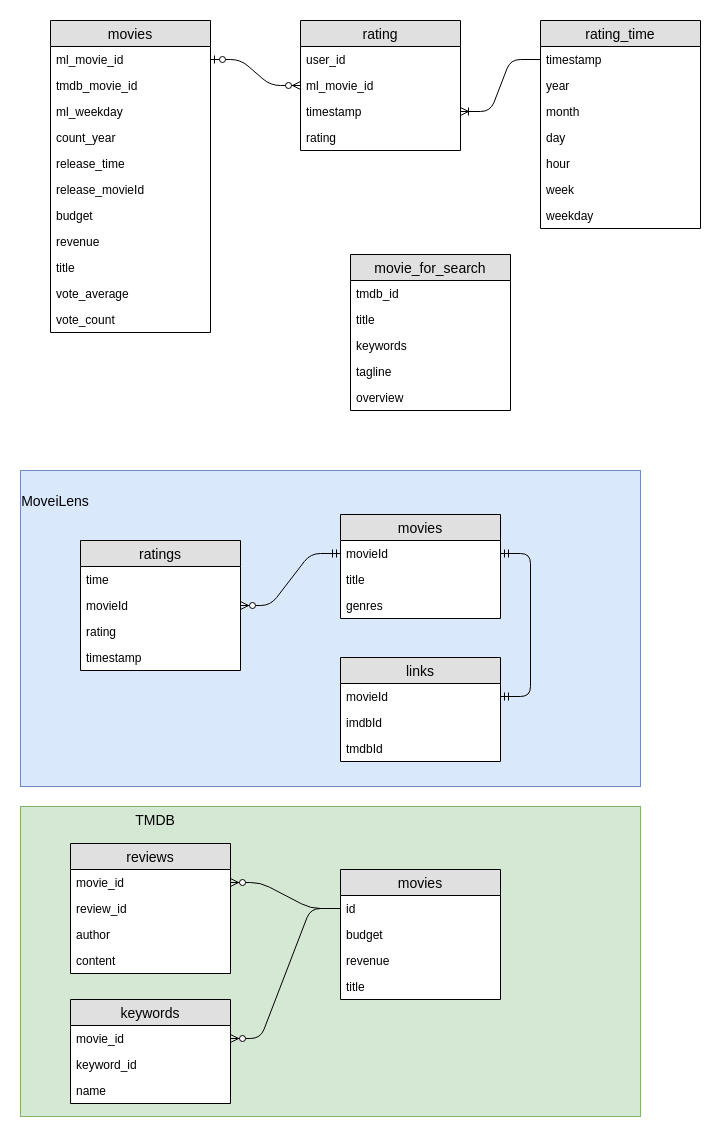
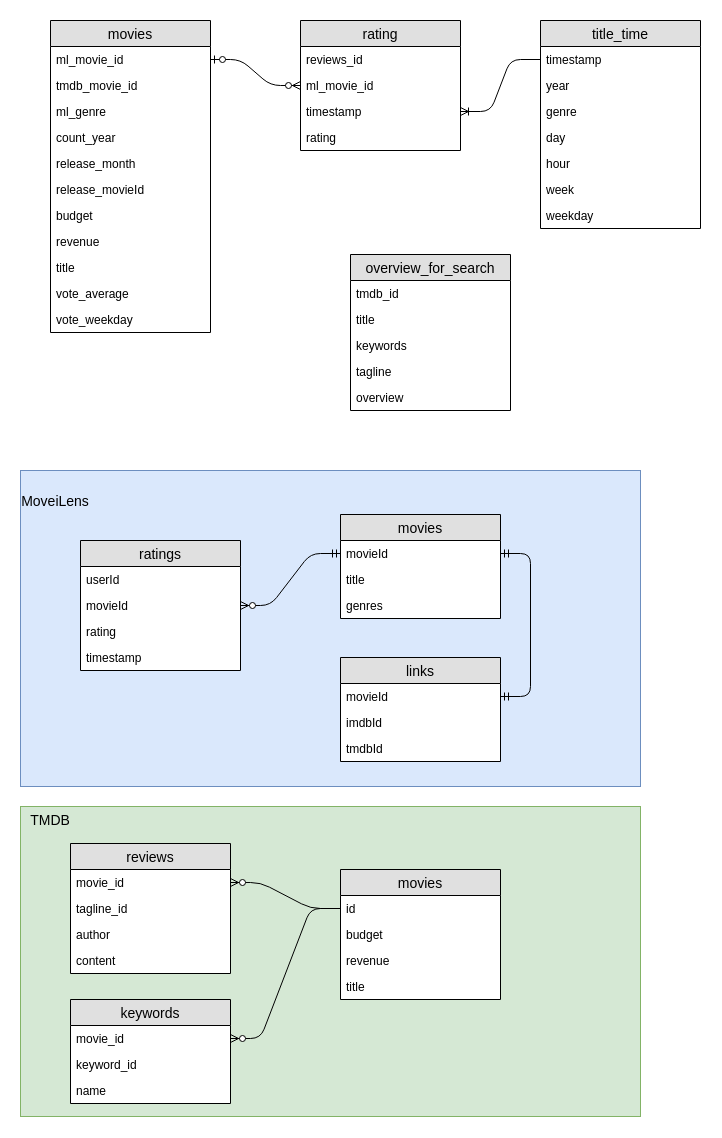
  <mxCell id="0" />
  <mxCell id="1" parent="0" />
  <mxCell id="2" value="" style="rounded=0;whiteSpace=wrap;html=1;fillColor=#d5e8d4;strokeColor=#82b366;" vertex="1" parent="1"><mxGeometry x="20" y="806" width="620" height="310" as="geometry" /></mxCell>
  <mxCell id="3" value="" style="rounded=0;whiteSpace=wrap;html=1;fillColor=#dae8fc;strokeColor=#6c8ebf;" vertex="1" parent="1"><mxGeometry x="20" y="470" width="620" height="316" as="geometry" /></mxCell>
  <mxCell id="4" value="rating" style="swimlane;fontStyle=0;childLayout=stackLayout;horizontal=1;startSize=26;fillColor=#e0e0e0;horizontalStack=0;resizeParent=1;resizeParentMax=0;resizeLast=0;collapsible=1;marginBottom=0;swimlaneFillColor=#ffffff;align=center;fontSize=14;" parent="1" vertex="1"><mxGeometry x="300" y="20" width="160" height="130" as="geometry" /></mxCell>
- <mxCell id="5" value="user_id" style="text;strokeColor=none;fillColor=none;spacingLeft=4;spacingRight=4;overflow=hidden;rotatable=0;points=[[0,0.5],[1,0.5]];portConstraint=eastwest;fontSize=12;" parent="4" vertex="1"><mxGeometry y="26" width="160" height="26" as="geometry" /></mxCell>
+ <mxCell id="5" value="reviews_id" style="text;strokeColor=none;fillColor=none;spacingLeft=4;spacingRight=4;overflow=hidden;rotatable=0;points=[[0,0.5],[1,0.5]];portConstraint=eastwest;fontSize=12;" parent="4" vertex="1"><mxGeometry y="26" width="160" height="26" as="geometry" /></mxCell>
  <mxCell id="6" value="ml_movie_id" style="text;strokeColor=none;fillColor=none;spacingLeft=4;spacingRight=4;overflow=hidden;rotatable=0;points=[[0,0.5],[1,0.5]];portConstraint=eastwest;fontSize=12;" parent="4" vertex="1"><mxGeometry y="52" width="160" height="26" as="geometry" /></mxCell>
  <mxCell id="7" value="timestamp" style="text;strokeColor=none;fillColor=none;spacingLeft=4;spacingRight=4;overflow=hidden;rotatable=0;points=[[0,0.5],[1,0.5]];portConstraint=eastwest;fontSize=12;" vertex="1" parent="4"><mxGeometry y="78" width="160" height="26" as="geometry" /></mxCell>
  <mxCell id="8" value="rating" style="text;strokeColor=none;fillColor=none;spacingLeft=4;spacingRight=4;overflow=hidden;rotatable=0;points=[[0,0.5],[1,0.5]];portConstraint=eastwest;fontSize=12;" parent="4" vertex="1"><mxGeometry y="104" width="160" height="26" as="geometry" /></mxCell>
  <mxCell id="9" value="movies" style="swimlane;fontStyle=0;childLayout=stackLayout;horizontal=1;startSize=26;fillColor=#e0e0e0;horizontalStack=0;resizeParent=1;resizeParentMax=0;resizeLast=0;collapsible=1;marginBottom=0;swimlaneFillColor=#ffffff;align=center;fontSize=14;" parent="1" vertex="1"><mxGeometry x="50" y="20" width="160" height="312" as="geometry" /></mxCell>
  <mxCell id="10" value="ml_movie_id" style="text;strokeColor=none;fillColor=none;spacingLeft=4;spacingRight=4;overflow=hidden;rotatable=0;points=[[0,0.5],[1,0.5]];portConstraint=eastwest;fontSize=12;" parent="9" vertex="1"><mxGeometry y="26" width="160" height="26" as="geometry" /></mxCell>
  <mxCell id="11" value="tmdb_movie_id" style="text;strokeColor=none;fillColor=none;spacingLeft=4;spacingRight=4;overflow=hidden;rotatable=0;points=[[0,0.5],[1,0.5]];portConstraint=eastwest;fontSize=12;" vertex="1" parent="9"><mxGeometry y="52" width="160" height="26" as="geometry" /></mxCell>
- <mxCell id="12" value="ml_weekday" style="text;strokeColor=none;fillColor=none;spacingLeft=4;spacingRight=4;overflow=hidden;rotatable=0;points=[[0,0.5],[1,0.5]];portConstraint=eastwest;fontSize=12;" parent="9" vertex="1"><mxGeometry y="78" width="160" height="26" as="geometry" /></mxCell>
+ <mxCell id="12" value="ml_genre" style="text;strokeColor=none;fillColor=none;spacingLeft=4;spacingRight=4;overflow=hidden;rotatable=0;points=[[0,0.5],[1,0.5]];portConstraint=eastwest;fontSize=12;" parent="9" vertex="1"><mxGeometry y="78" width="160" height="26" as="geometry" /></mxCell>
  <mxCell id="13" value="count_year" style="text;strokeColor=none;fillColor=none;spacingLeft=4;spacingRight=4;overflow=hidden;rotatable=0;points=[[0,0.5],[1,0.5]];portConstraint=eastwest;fontSize=12;" vertex="1" parent="9"><mxGeometry y="104" width="160" height="26" as="geometry" /></mxCell>
- <mxCell id="14" value="release_time" style="text;strokeColor=none;fillColor=none;spacingLeft=4;spacingRight=4;overflow=hidden;rotatable=0;points=[[0,0.5],[1,0.5]];portConstraint=eastwest;fontSize=12;" parent="9" vertex="1"><mxGeometry y="130" width="160" height="26" as="geometry" /></mxCell>
+ <mxCell id="14" value="release_month" style="text;strokeColor=none;fillColor=none;spacingLeft=4;spacingRight=4;overflow=hidden;rotatable=0;points=[[0,0.5],[1,0.5]];portConstraint=eastwest;fontSize=12;" parent="9" vertex="1"><mxGeometry y="130" width="160" height="26" as="geometry" /></mxCell>
  <mxCell id="15" value="release_movieId" style="text;strokeColor=none;fillColor=none;spacingLeft=4;spacingRight=4;overflow=hidden;rotatable=0;points=[[0,0.5],[1,0.5]];portConstraint=eastwest;fontSize=12;" vertex="1" parent="9"><mxGeometry y="156" width="160" height="26" as="geometry" /></mxCell>
  <mxCell id="16" value="budget" style="text;strokeColor=none;fillColor=none;spacingLeft=4;spacingRight=4;overflow=hidden;rotatable=0;points=[[0,0.5],[1,0.5]];portConstraint=eastwest;fontSize=12;" vertex="1" parent="9"><mxGeometry y="182" width="160" height="26" as="geometry" /></mxCell>
  <mxCell id="17" value="revenue" style="text;strokeColor=none;fillColor=none;spacingLeft=4;spacingRight=4;overflow=hidden;rotatable=0;points=[[0,0.5],[1,0.5]];portConstraint=eastwest;fontSize=12;" vertex="1" parent="9"><mxGeometry y="208" width="160" height="26" as="geometry" /></mxCell>
  <mxCell id="18" value="title" style="text;strokeColor=none;fillColor=none;spacingLeft=4;spacingRight=4;overflow=hidden;rotatable=0;points=[[0,0.5],[1,0.5]];portConstraint=eastwest;fontSize=12;" vertex="1" parent="9"><mxGeometry y="234" width="160" height="26" as="geometry" /></mxCell>
  <mxCell id="19" value="vote_average" style="text;strokeColor=none;fillColor=none;spacingLeft=4;spacingRight=4;overflow=hidden;rotatable=0;points=[[0,0.5],[1,0.5]];portConstraint=eastwest;fontSize=12;" vertex="1" parent="9"><mxGeometry y="260" width="160" height="26" as="geometry" /></mxCell>
- <mxCell id="20" value="vote_count" style="text;strokeColor=none;fillColor=none;spacingLeft=4;spacingRight=4;overflow=hidden;rotatable=0;points=[[0,0.5],[1,0.5]];portConstraint=eastwest;fontSize=12;" vertex="1" parent="9"><mxGeometry y="286" width="160" height="26" as="geometry" /></mxCell>
+ <mxCell id="20" value="vote_weekday" style="text;strokeColor=none;fillColor=none;spacingLeft=4;spacingRight=4;overflow=hidden;rotatable=0;points=[[0,0.5],[1,0.5]];portConstraint=eastwest;fontSize=12;" vertex="1" parent="9"><mxGeometry y="286" width="160" height="26" as="geometry" /></mxCell>
  <mxCell id="21" value="movies" style="swimlane;fontStyle=0;childLayout=stackLayout;horizontal=1;startSize=26;fillColor=#e0e0e0;horizontalStack=0;resizeParent=1;resizeParentMax=0;resizeLast=0;collapsible=1;marginBottom=0;swimlaneFillColor=#ffffff;align=center;fontSize=14;" vertex="1" parent="1"><mxGeometry x="340" y="514" width="160" height="104" as="geometry" /></mxCell>
  <mxCell id="22" value="movieId" style="text;strokeColor=none;fillColor=none;spacingLeft=4;spacingRight=4;overflow=hidden;rotatable=0;points=[[0,0.5],[1,0.5]];portConstraint=eastwest;fontSize=12;" vertex="1" parent="21"><mxGeometry y="26" width="160" height="26" as="geometry" /></mxCell>
  <mxCell id="23" value="title" style="text;strokeColor=none;fillColor=none;spacingLeft=4;spacingRight=4;overflow=hidden;rotatable=0;points=[[0,0.5],[1,0.5]];portConstraint=eastwest;fontSize=12;" vertex="1" parent="21"><mxGeometry y="52" width="160" height="26" as="geometry" /></mxCell>
  <mxCell id="24" value="genres" style="text;strokeColor=none;fillColor=none;spacingLeft=4;spacingRight=4;overflow=hidden;rotatable=0;points=[[0,0.5],[1,0.5]];portConstraint=eastwest;fontSize=12;" vertex="1" parent="21"><mxGeometry y="78" width="160" height="26" as="geometry" /></mxCell>
  <mxCell id="25" value="links" style="swimlane;fontStyle=0;childLayout=stackLayout;horizontal=1;startSize=26;fillColor=#e0e0e0;horizontalStack=0;resizeParent=1;resizeParentMax=0;resizeLast=0;collapsible=1;marginBottom=0;swimlaneFillColor=#ffffff;align=center;fontSize=14;" vertex="1" parent="1"><mxGeometry x="340" y="657" width="160" height="104" as="geometry" /></mxCell>
  <mxCell id="26" value="movieId" style="text;strokeColor=none;fillColor=none;spacingLeft=4;spacingRight=4;overflow=hidden;rotatable=0;points=[[0,0.5],[1,0.5]];portConstraint=eastwest;fontSize=12;" vertex="1" parent="25"><mxGeometry y="26" width="160" height="26" as="geometry" /></mxCell>
  <mxCell id="27" value="imdbId" style="text;strokeColor=none;fillColor=none;spacingLeft=4;spacingRight=4;overflow=hidden;rotatable=0;points=[[0,0.5],[1,0.5]];portConstraint=eastwest;fontSize=12;" vertex="1" parent="25"><mxGeometry y="52" width="160" height="26" as="geometry" /></mxCell>
  <mxCell id="28" value="tmdbId" style="text;strokeColor=none;fillColor=none;spacingLeft=4;spacingRight=4;overflow=hidden;rotatable=0;points=[[0,0.5],[1,0.5]];portConstraint=eastwest;fontSize=12;" vertex="1" parent="25"><mxGeometry y="78" width="160" height="26" as="geometry" /></mxCell>
  <mxCell id="29" value="ratings" style="swimlane;fontStyle=0;childLayout=stackLayout;horizontal=1;startSize=26;fillColor=#e0e0e0;horizontalStack=0;resizeParent=1;resizeParentMax=0;resizeLast=0;collapsible=1;marginBottom=0;swimlaneFillColor=#ffffff;align=center;fontSize=14;" vertex="1" parent="1"><mxGeometry x="80" y="540" width="160" height="130" as="geometry" /></mxCell>
- <mxCell id="30" value="time" style="text;strokeColor=none;fillColor=none;spacingLeft=4;spacingRight=4;overflow=hidden;rotatable=0;points=[[0,0.5],[1,0.5]];portConstraint=eastwest;fontSize=12;" vertex="1" parent="29"><mxGeometry y="26" width="160" height="26" as="geometry" /></mxCell>
+ <mxCell id="30" value="userId" style="text;strokeColor=none;fillColor=none;spacingLeft=4;spacingRight=4;overflow=hidden;rotatable=0;points=[[0,0.5],[1,0.5]];portConstraint=eastwest;fontSize=12;" vertex="1" parent="29"><mxGeometry y="26" width="160" height="26" as="geometry" /></mxCell>
  <mxCell id="31" value="movieId" style="text;strokeColor=none;fillColor=none;spacingLeft=4;spacingRight=4;overflow=hidden;rotatable=0;points=[[0,0.5],[1,0.5]];portConstraint=eastwest;fontSize=12;" vertex="1" parent="29"><mxGeometry y="52" width="160" height="26" as="geometry" /></mxCell>
  <mxCell id="32" value="rating" style="text;strokeColor=none;fillColor=none;spacingLeft=4;spacingRight=4;overflow=hidden;rotatable=0;points=[[0,0.5],[1,0.5]];portConstraint=eastwest;fontSize=12;" vertex="1" parent="29"><mxGeometry y="78" width="160" height="26" as="geometry" /></mxCell>
  <mxCell id="33" value="timestamp" style="text;strokeColor=none;fillColor=none;spacingLeft=4;spacingRight=4;overflow=hidden;rotatable=0;points=[[0,0.5],[1,0.5]];portConstraint=eastwest;fontSize=12;" vertex="1" parent="29"><mxGeometry y="104" width="160" height="26" as="geometry" /></mxCell>
  <mxCell id="34" value="movies" style="swimlane;fontStyle=0;childLayout=stackLayout;horizontal=1;startSize=26;fillColor=#e0e0e0;horizontalStack=0;resizeParent=1;resizeParentMax=0;resizeLast=0;collapsible=1;marginBottom=0;swimlaneFillColor=#ffffff;align=center;fontSize=14;" vertex="1" parent="1"><mxGeometry x="340" y="869" width="160" height="130" as="geometry" /></mxCell>
  <mxCell id="35" value="id" style="text;strokeColor=none;fillColor=none;spacingLeft=4;spacingRight=4;overflow=hidden;rotatable=0;points=[[0,0.5],[1,0.5]];portConstraint=eastwest;fontSize=12;" vertex="1" parent="34"><mxGeometry y="26" width="160" height="26" as="geometry" /></mxCell>
  <mxCell id="36" value="budget" style="text;strokeColor=none;fillColor=none;spacingLeft=4;spacingRight=4;overflow=hidden;rotatable=0;points=[[0,0.5],[1,0.5]];portConstraint=eastwest;fontSize=12;" vertex="1" parent="34"><mxGeometry y="52" width="160" height="26" as="geometry" /></mxCell>
  <mxCell id="37" value="revenue" style="text;strokeColor=none;fillColor=none;spacingLeft=4;spacingRight=4;overflow=hidden;rotatable=0;points=[[0,0.5],[1,0.5]];portConstraint=eastwest;fontSize=12;" vertex="1" parent="34"><mxGeometry y="78" width="160" height="26" as="geometry" /></mxCell>
  <mxCell id="38" value="title" style="text;strokeColor=none;fillColor=none;spacingLeft=4;spacingRight=4;overflow=hidden;rotatable=0;points=[[0,0.5],[1,0.5]];portConstraint=eastwest;fontSize=12;" vertex="1" parent="34"><mxGeometry y="104" width="160" height="26" as="geometry" /></mxCell>
  <mxCell id="39" value="reviews" style="swimlane;fontStyle=0;childLayout=stackLayout;horizontal=1;startSize=26;fillColor=#e0e0e0;horizontalStack=0;resizeParent=1;resizeParentMax=0;resizeLast=0;collapsible=1;marginBottom=0;swimlaneFillColor=#ffffff;align=center;fontSize=14;" vertex="1" parent="1"><mxGeometry x="70" y="843" width="160" height="130" as="geometry" /></mxCell>
  <mxCell id="40" value="movie_id" style="text;strokeColor=none;fillColor=none;spacingLeft=4;spacingRight=4;overflow=hidden;rotatable=0;points=[[0,0.5],[1,0.5]];portConstraint=eastwest;fontSize=12;" vertex="1" parent="39"><mxGeometry y="26" width="160" height="26" as="geometry" /></mxCell>
- <mxCell id="41" value="review_id" style="text;strokeColor=none;fillColor=none;spacingLeft=4;spacingRight=4;overflow=hidden;rotatable=0;points=[[0,0.5],[1,0.5]];portConstraint=eastwest;fontSize=12;" vertex="1" parent="39"><mxGeometry y="52" width="160" height="26" as="geometry" /></mxCell>
+ <mxCell id="41" value="tagline_id" style="text;strokeColor=none;fillColor=none;spacingLeft=4;spacingRight=4;overflow=hidden;rotatable=0;points=[[0,0.5],[1,0.5]];portConstraint=eastwest;fontSize=12;" vertex="1" parent="39"><mxGeometry y="52" width="160" height="26" as="geometry" /></mxCell>
  <mxCell id="42" value="author" style="text;strokeColor=none;fillColor=none;spacingLeft=4;spacingRight=4;overflow=hidden;rotatable=0;points=[[0,0.5],[1,0.5]];portConstraint=eastwest;fontSize=12;" vertex="1" parent="39"><mxGeometry y="78" width="160" height="26" as="geometry" /></mxCell>
  <mxCell id="43" value="content" style="text;strokeColor=none;fillColor=none;spacingLeft=4;spacingRight=4;overflow=hidden;rotatable=0;points=[[0,0.5],[1,0.5]];portConstraint=eastwest;fontSize=12;" vertex="1" parent="39"><mxGeometry y="104" width="160" height="26" as="geometry" /></mxCell>
  <mxCell id="44" value="keywords" style="swimlane;fontStyle=0;childLayout=stackLayout;horizontal=1;startSize=26;fillColor=#e0e0e0;horizontalStack=0;resizeParent=1;resizeParentMax=0;resizeLast=0;collapsible=1;marginBottom=0;swimlaneFillColor=#ffffff;align=center;fontSize=14;" vertex="1" parent="1"><mxGeometry x="70" y="999" width="160" height="104" as="geometry" /></mxCell>
  <mxCell id="45" value="movie_id" style="text;strokeColor=none;fillColor=none;spacingLeft=4;spacingRight=4;overflow=hidden;rotatable=0;points=[[0,0.5],[1,0.5]];portConstraint=eastwest;fontSize=12;" vertex="1" parent="44"><mxGeometry y="26" width="160" height="26" as="geometry" /></mxCell>
  <mxCell id="46" value="keyword_id" style="text;strokeColor=none;fillColor=none;spacingLeft=4;spacingRight=4;overflow=hidden;rotatable=0;points=[[0,0.5],[1,0.5]];portConstraint=eastwest;fontSize=12;" vertex="1" parent="44"><mxGeometry y="52" width="160" height="26" as="geometry" /></mxCell>
  <mxCell id="47" value="name" style="text;strokeColor=none;fillColor=none;spacingLeft=4;spacingRight=4;overflow=hidden;rotatable=0;points=[[0,0.5],[1,0.5]];portConstraint=eastwest;fontSize=12;" vertex="1" parent="44"><mxGeometry y="78" width="160" height="26" as="geometry" /></mxCell>
  <mxCell id="48" value="" style="edgeStyle=entityRelationEdgeStyle;fontSize=12;html=1;endArrow=ERmandOne;startArrow=ERmandOne;" edge="1" parent="1" source="22" target="26"><mxGeometry width="100" height="100" relative="1" as="geometry"><mxPoint x="270" y="790" as="sourcePoint" /><mxPoint x="370" y="690" as="targetPoint" /></mxGeometry></mxCell>
  <mxCell id="49" value="" style="edgeStyle=entityRelationEdgeStyle;fontSize=12;html=1;endArrow=ERzeroToMany;startArrow=ERmandOne;" edge="1" parent="1" source="22" target="31"><mxGeometry width="100" height="100" relative="1" as="geometry"><mxPoint x="130" y="810" as="sourcePoint" /><mxPoint x="230" y="710" as="targetPoint" /></mxGeometry></mxCell>
  <mxCell id="50" value="" style="edgeStyle=entityRelationEdgeStyle;fontSize=12;html=1;endArrow=ERzeroToMany;endFill=1;" edge="1" parent="1" source="35" target="40"><mxGeometry width="100" height="100" relative="1" as="geometry"><mxPoint x="-60" y="1350" as="sourcePoint" /><mxPoint x="40" y="1250" as="targetPoint" /></mxGeometry></mxCell>
  <mxCell id="51" value="" style="edgeStyle=entityRelationEdgeStyle;fontSize=12;html=1;endArrow=ERzeroToMany;endFill=1;" edge="1" parent="1" source="35" target="45"><mxGeometry width="100" height="100" relative="1" as="geometry"><mxPoint x="-30" y="1190" as="sourcePoint" /><mxPoint x="70" y="1090" as="targetPoint" /></mxGeometry></mxCell>
  <mxCell id="52" value="MoveiLens" style="text;html=1;strokeColor=none;fillColor=none;align=center;verticalAlign=middle;whiteSpace=wrap;rounded=0;fontSize=14;" vertex="1" parent="1"><mxGeometry x="35" y="491" width="40" height="20" as="geometry" /></mxCell>
- <mxCell id="53" value="TMDB" style="text;html=1;strokeColor=none;fillColor=none;align=center;verticalAlign=middle;whiteSpace=wrap;rounded=0;fontSize=14;" vertex="1" parent="1"><mxGeometry x="135" y="810" width="40" height="20" as="geometry" /></mxCell>
- <mxCell id="54" value="rating_time" style="swimlane;fontStyle=0;childLayout=stackLayout;horizontal=1;startSize=26;fillColor=#e0e0e0;horizontalStack=0;resizeParent=1;resizeParentMax=0;resizeLast=0;collapsible=1;marginBottom=0;swimlaneFillColor=#ffffff;align=center;fontSize=14;" vertex="1" parent="1"><mxGeometry x="540" y="20" width="160" height="208" as="geometry" /></mxCell>
+ <mxCell id="53" value="TMDB" style="text;html=1;strokeColor=none;fillColor=none;align=center;verticalAlign=middle;whiteSpace=wrap;rounded=0;fontSize=14;" vertex="1" parent="1"><mxGeometry x="30" y="810" width="40" height="20" as="geometry" /></mxCell>
+ <mxCell id="54" value="title_time" style="swimlane;fontStyle=0;childLayout=stackLayout;horizontal=1;startSize=26;fillColor=#e0e0e0;horizontalStack=0;resizeParent=1;resizeParentMax=0;resizeLast=0;collapsible=1;marginBottom=0;swimlaneFillColor=#ffffff;align=center;fontSize=14;" vertex="1" parent="1"><mxGeometry x="540" y="20" width="160" height="208" as="geometry" /></mxCell>
  <mxCell id="55" value="timestamp" style="text;strokeColor=none;fillColor=none;spacingLeft=4;spacingRight=4;overflow=hidden;rotatable=0;points=[[0,0.5],[1,0.5]];portConstraint=eastwest;fontSize=12;" vertex="1" parent="54"><mxGeometry y="26" width="160" height="26" as="geometry" /></mxCell>
  <mxCell id="56" value="year" style="text;strokeColor=none;fillColor=none;spacingLeft=4;spacingRight=4;overflow=hidden;rotatable=0;points=[[0,0.5],[1,0.5]];portConstraint=eastwest;fontSize=12;" vertex="1" parent="54"><mxGeometry y="52" width="160" height="26" as="geometry" /></mxCell>
- <mxCell id="57" value="month" style="text;strokeColor=none;fillColor=none;spacingLeft=4;spacingRight=4;overflow=hidden;rotatable=0;points=[[0,0.5],[1,0.5]];portConstraint=eastwest;fontSize=12;" vertex="1" parent="54"><mxGeometry y="78" width="160" height="26" as="geometry" /></mxCell>
+ <mxCell id="57" value="genre" style="text;strokeColor=none;fillColor=none;spacingLeft=4;spacingRight=4;overflow=hidden;rotatable=0;points=[[0,0.5],[1,0.5]];portConstraint=eastwest;fontSize=12;" vertex="1" parent="54"><mxGeometry y="78" width="160" height="26" as="geometry" /></mxCell>
  <mxCell id="58" value="day" style="text;strokeColor=none;fillColor=none;spacingLeft=4;spacingRight=4;overflow=hidden;rotatable=0;points=[[0,0.5],[1,0.5]];portConstraint=eastwest;fontSize=12;" vertex="1" parent="54"><mxGeometry y="104" width="160" height="26" as="geometry" /></mxCell>
  <mxCell id="59" value="hour" style="text;strokeColor=none;fillColor=none;spacingLeft=4;spacingRight=4;overflow=hidden;rotatable=0;points=[[0,0.5],[1,0.5]];portConstraint=eastwest;fontSize=12;" vertex="1" parent="54"><mxGeometry y="130" width="160" height="26" as="geometry" /></mxCell>
  <mxCell id="60" value="week" style="text;strokeColor=none;fillColor=none;spacingLeft=4;spacingRight=4;overflow=hidden;rotatable=0;points=[[0,0.5],[1,0.5]];portConstraint=eastwest;fontSize=12;" vertex="1" parent="54"><mxGeometry y="156" width="160" height="26" as="geometry" /></mxCell>
  <mxCell id="61" value="weekday" style="text;strokeColor=none;fillColor=none;spacingLeft=4;spacingRight=4;overflow=hidden;rotatable=0;points=[[0,0.5],[1,0.5]];portConstraint=eastwest;fontSize=12;" vertex="1" parent="54"><mxGeometry y="182" width="160" height="26" as="geometry" /></mxCell>
  <mxCell id="62" value="" style="edgeStyle=entityRelationEdgeStyle;fontSize=12;html=1;endArrow=ERoneToMany;endFill=0;" edge="1" parent="1" source="55" target="7"><mxGeometry width="100" height="100" relative="1" as="geometry"><mxPoint x="410" y="446" as="sourcePoint" /><mxPoint x="510" y="346" as="targetPoint" /></mxGeometry></mxCell>
  <mxCell id="63" value="" style="edgeStyle=entityRelationEdgeStyle;fontSize=12;html=1;endArrow=ERzeroToMany;endFill=1;startArrow=ERzeroToOne;startFill=1;" edge="1" parent="1" source="10" target="6"><mxGeometry width="100" height="100" relative="1" as="geometry"><mxPoint x="430" y="376" as="sourcePoint" /><mxPoint x="530" y="276" as="targetPoint" /></mxGeometry></mxCell>
- <mxCell id="64" value="movie_for_search" style="swimlane;fontStyle=0;childLayout=stackLayout;horizontal=1;startSize=26;fillColor=#e0e0e0;horizontalStack=0;resizeParent=1;resizeParentMax=0;resizeLast=0;collapsible=1;marginBottom=0;swimlaneFillColor=#ffffff;align=center;fontSize=14;" vertex="1" parent="1"><mxGeometry x="350" y="254" width="160" height="156" as="geometry" /></mxCell>
+ <mxCell id="64" value="overview_for_search" style="swimlane;fontStyle=0;childLayout=stackLayout;horizontal=1;startSize=26;fillColor=#e0e0e0;horizontalStack=0;resizeParent=1;resizeParentMax=0;resizeLast=0;collapsible=1;marginBottom=0;swimlaneFillColor=#ffffff;align=center;fontSize=14;" vertex="1" parent="1"><mxGeometry x="350" y="254" width="160" height="156" as="geometry" /></mxCell>
  <mxCell id="65" value="tmdb_id" style="text;strokeColor=none;fillColor=none;spacingLeft=4;spacingRight=4;overflow=hidden;rotatable=0;points=[[0,0.5],[1,0.5]];portConstraint=eastwest;fontSize=12;" vertex="1" parent="64"><mxGeometry y="26" width="160" height="26" as="geometry" /></mxCell>
  <mxCell id="66" value="title" style="text;strokeColor=none;fillColor=none;spacingLeft=4;spacingRight=4;overflow=hidden;rotatable=0;points=[[0,0.5],[1,0.5]];portConstraint=eastwest;fontSize=12;" vertex="1" parent="64"><mxGeometry y="52" width="160" height="26" as="geometry" /></mxCell>
  <mxCell id="67" value="keywords" style="text;strokeColor=none;fillColor=none;spacingLeft=4;spacingRight=4;overflow=hidden;rotatable=0;points=[[0,0.5],[1,0.5]];portConstraint=eastwest;fontSize=12;" vertex="1" parent="64"><mxGeometry y="78" width="160" height="26" as="geometry" /></mxCell>
  <mxCell id="68" value="tagline" style="text;strokeColor=none;fillColor=none;spacingLeft=4;spacingRight=4;overflow=hidden;rotatable=0;points=[[0,0.5],[1,0.5]];portConstraint=eastwest;fontSize=12;" vertex="1" parent="64"><mxGeometry y="104" width="160" height="26" as="geometry" /></mxCell>
  <mxCell id="69" value="overview" style="text;strokeColor=none;fillColor=none;spacingLeft=4;spacingRight=4;overflow=hidden;rotatable=0;points=[[0,0.5],[1,0.5]];portConstraint=eastwest;fontSize=12;" vertex="1" parent="64"><mxGeometry y="130" width="160" height="26" as="geometry" /></mxCell>
